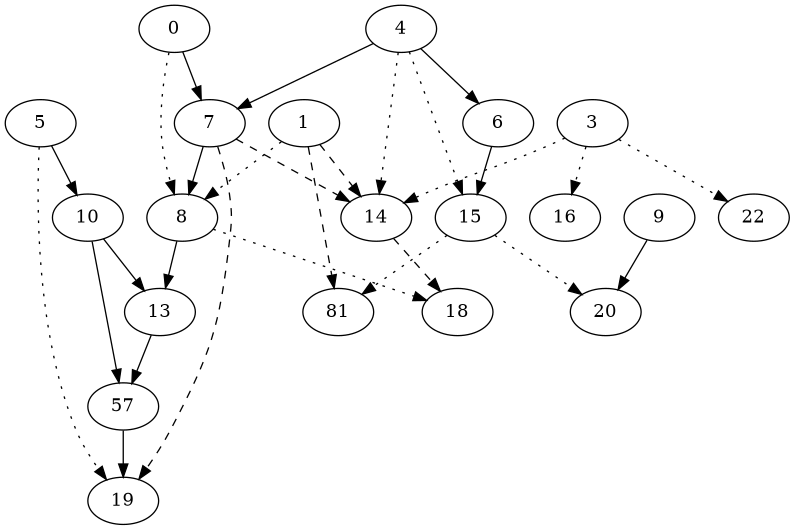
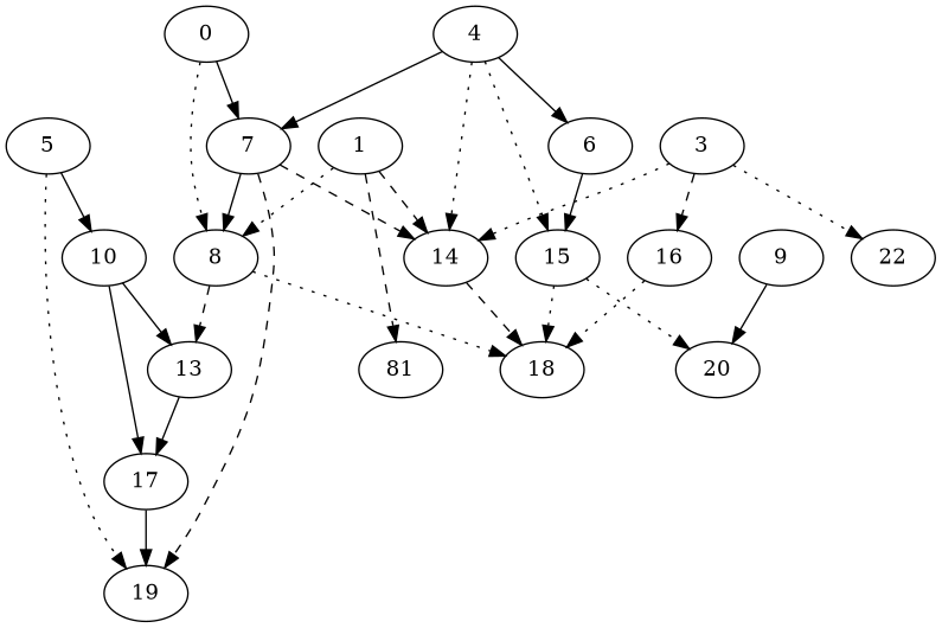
  digraph {
    "Duplicate states"=0
    GraphType=Random
    "Max states in OPEN"=0
    Modes="120000ms; topo-ordered tasks, ; Pruning: task equivalence, fixed order ready list, ; F-value: ; Optimisation: best schedule length (SL) optimisation on equal, "
    NumberOfTasks=21
    "Pruned using list schedule length"=5246980
    "States removed from OPEN"=0
    TargetSystem="Homogeneous-4"
    "Time to schedule (ms)"=2554
    "Total idle time"=75
    "Total schedule length"=61
    "Total sequential time"=107
    "Total states created"=7397487
    node ["Finish time"=36 Processor=0 "Start time"=30 Weight=6]
    edge [Weight=48 style=dotted]
    5
    19 ["Finish time"=59 "Start time"=50 Weight=9]
    10 ["Finish time"=39 "Start time"=36 Weight=3]
    9 ["Finish time"=52 Processor=2 "Start time"=46]
    20 ["Finish time"=58 Processor=2 "Start time"=52]
-   17 ["Finish time"=50 "Start time"=48 Weight=2 label=57]
+   17 ["Finish time"=50 "Start time"=48 Weight=2]
    13 ["Finish time"=48 "Start time"=39 Weight=9]
    4 ["Finish time"=9 "Start time"=3]
    7 ["Finish time"=17 "Start time"=15 Weight=2]
    6 ["Finish time"=24 Processor=2 "Start time"=20 Weight=4]
    14 ["Finish time"=49 Processor=3 "Start time"=41 Weight=8]
    15 [Processor=2]
    8 ["Finish time"=30 "Start time"=20 Weight=10]
    18 ["Finish time"=61 Processor=3 "Start time"=56 Weight=5]
    1 ["Finish time"=3 "Start time"=0 Weight=3]
    n16 ["Finish time"=38 Processor=3 "Start time"=35 Weight=3 label=81]
    0 ["Finish time"=15 "Start time"=9]
    3 ["Finish time"=4 Processor=1 "Start time"=0 Weight=4]
    16 ["Finish time"=41 Processor=3 "Start time"=38 Weight=3]
    n20 ["Finish time"=52 Processor=3 "Start time"=49 Weight=3 label=22]
    5 -> 19
    5 -> 10 [Weight=37 style=solid]
    10 -> 17 [Weight=53 style=solid]
    10 -> 13 [style=solid]
    9 -> 20 [Weight=53 style=solid]
    17 -> 19 [Weight=21 style=solid]
    13 -> 17 [Weight=37 style=solid]
    4 -> 7 [Weight=37 style=solid]
    4 -> 6 [Weight=11 style=solid]
    4 -> 14 [Weight=21]
    4 -> 15 [Weight=21]
    7 -> 19 [style=dashed]
    7 -> 14 [Weight=16 style=dashed]
    7 -> 8 [Weight=11 style=solid]
    6 -> 15 [Weight=42 style=solid]
    14 -> 18 [style=dashed]
    15 -> 20 [Weight=26]
-   15 -> n16 [Weight=16]
-   8 -> 13 [Weight=53 style=solid]
+   15 -> 18 [Weight=16]
+   8 -> 13 [Weight=53 style=dashed]
    8 -> 18 [Weight=26]
    1 -> 14 [Weight=37 style=dashed]
    1 -> 8
    1 -> n16 [Weight=32 style=dashed]
    0 -> 7 [Weight=21 style=solid]
    0 -> 8 [Weight=32]
    3 -> 14 [Weight=32]
-   3 -> 16 [Weight=21]
+   3 -> 16 [Weight=21 style=dashed]
    3 -> n20 [Weight=42]
+   16 -> 18
  }
